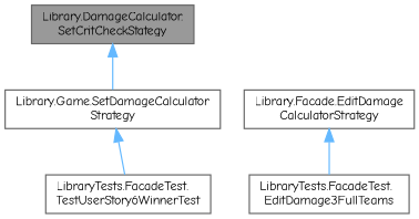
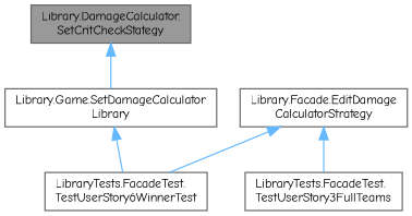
  digraph {
    fontname="Comic Neue"
    rankdir=TB
    node [color=grey40 fillcolor=white fontname="Comic Neue" fontsize=10 shape=box style=filled]
    edge [color=steelblue1 dir=back fontname="Comic Neue" fontsize=10 labelfontname=Helvetica labelfontsize=10 style=solid]
    n1 [color=gray40 fillcolor=grey60 fontcolor=black height=0.2 label="Library.DamageCalculator.\lSetCritCheckStategy" width=0.4]
-   n2 [height=0.2 label="Library.Game.SetDamageCalculator\lStrategy" width=0.4]
+   n2 [height=0.2 label="Library.Game.SetDamageCalculator\lLibrary" width=0.4]
    n3 [height=0.2 label="LibraryTests.FacadeTest.\lTestUserStory6WinnerTest" width=0.4]
    n4 [height=0.2 label="Library.Facade.EditDamage\lCalculatorStrategy" width=0.4]
-   n5 [height=0.2 label="LibraryTests.FacadeTest.\lEditDamage3FullTeams" width=0.4]
+   n5 [height=0.2 label="LibraryTests.FacadeTest.\lTestUserStory3FullTeams" width=0.4]
    n1 -> n2
    n2 -> n3
+   n4 -> n3
    n4 -> n5
  }
